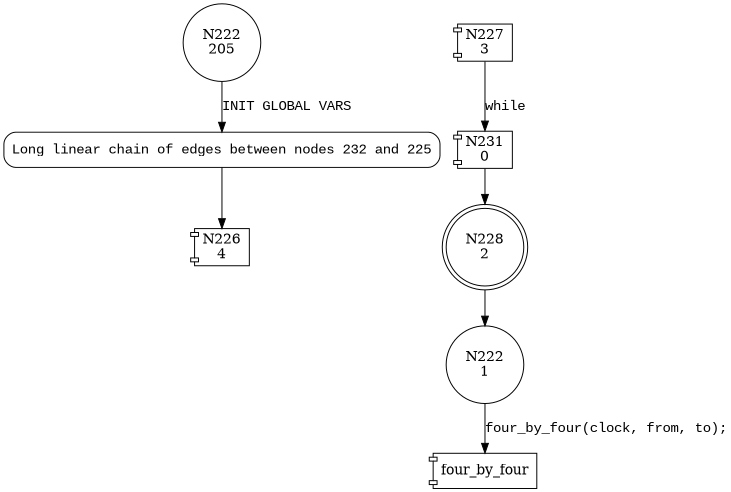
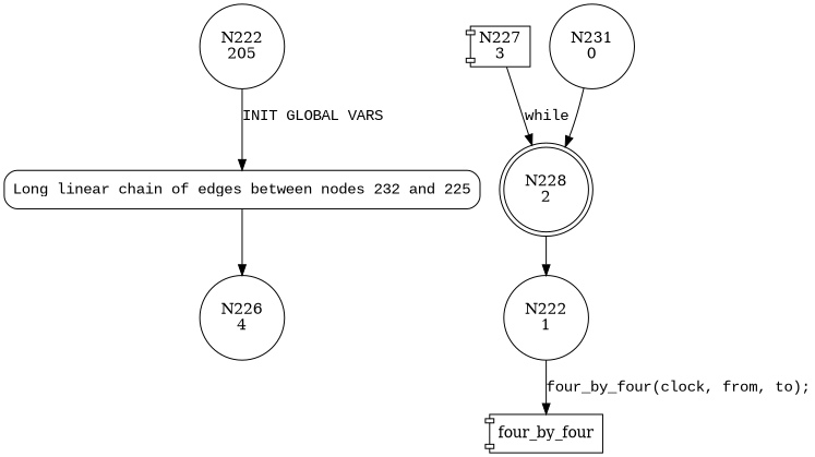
  digraph {
    node [shape=circle]
    edge [fontname="Courier New"]
    n1 [label="N222\n205"]
    n2 [fillcolor=white fontname="Courier New" label="Long linear chain of edges between nodes 232 and 225" penwidth=1 shape=Mrecord style="filled,bold"]
-   n3 [label="N226\n4" shape=component]
+   n3 [label="N226\n4"]
    n4 [label="N227\n3" shape=component]
    n5 [label="N228\n2" shape=doublecircle]
    n6 [label="N222\n1"]
    n7 [label=four_by_four shape=component]
-   n8 [label="N231\n0" shape=component]
+   n8 [label="N231\n0"]
    n1 -> n2 [label="INIT GLOBAL VARS"]
    n2 -> n3 [fontname=""]
-   n4 -> n8 [label=while]
+   n4 -> n5 [label=while]
    n5 -> n6
    n6 -> n7 [label="four_by_four(clock, from, to);"]
    n8 -> n5
  }
